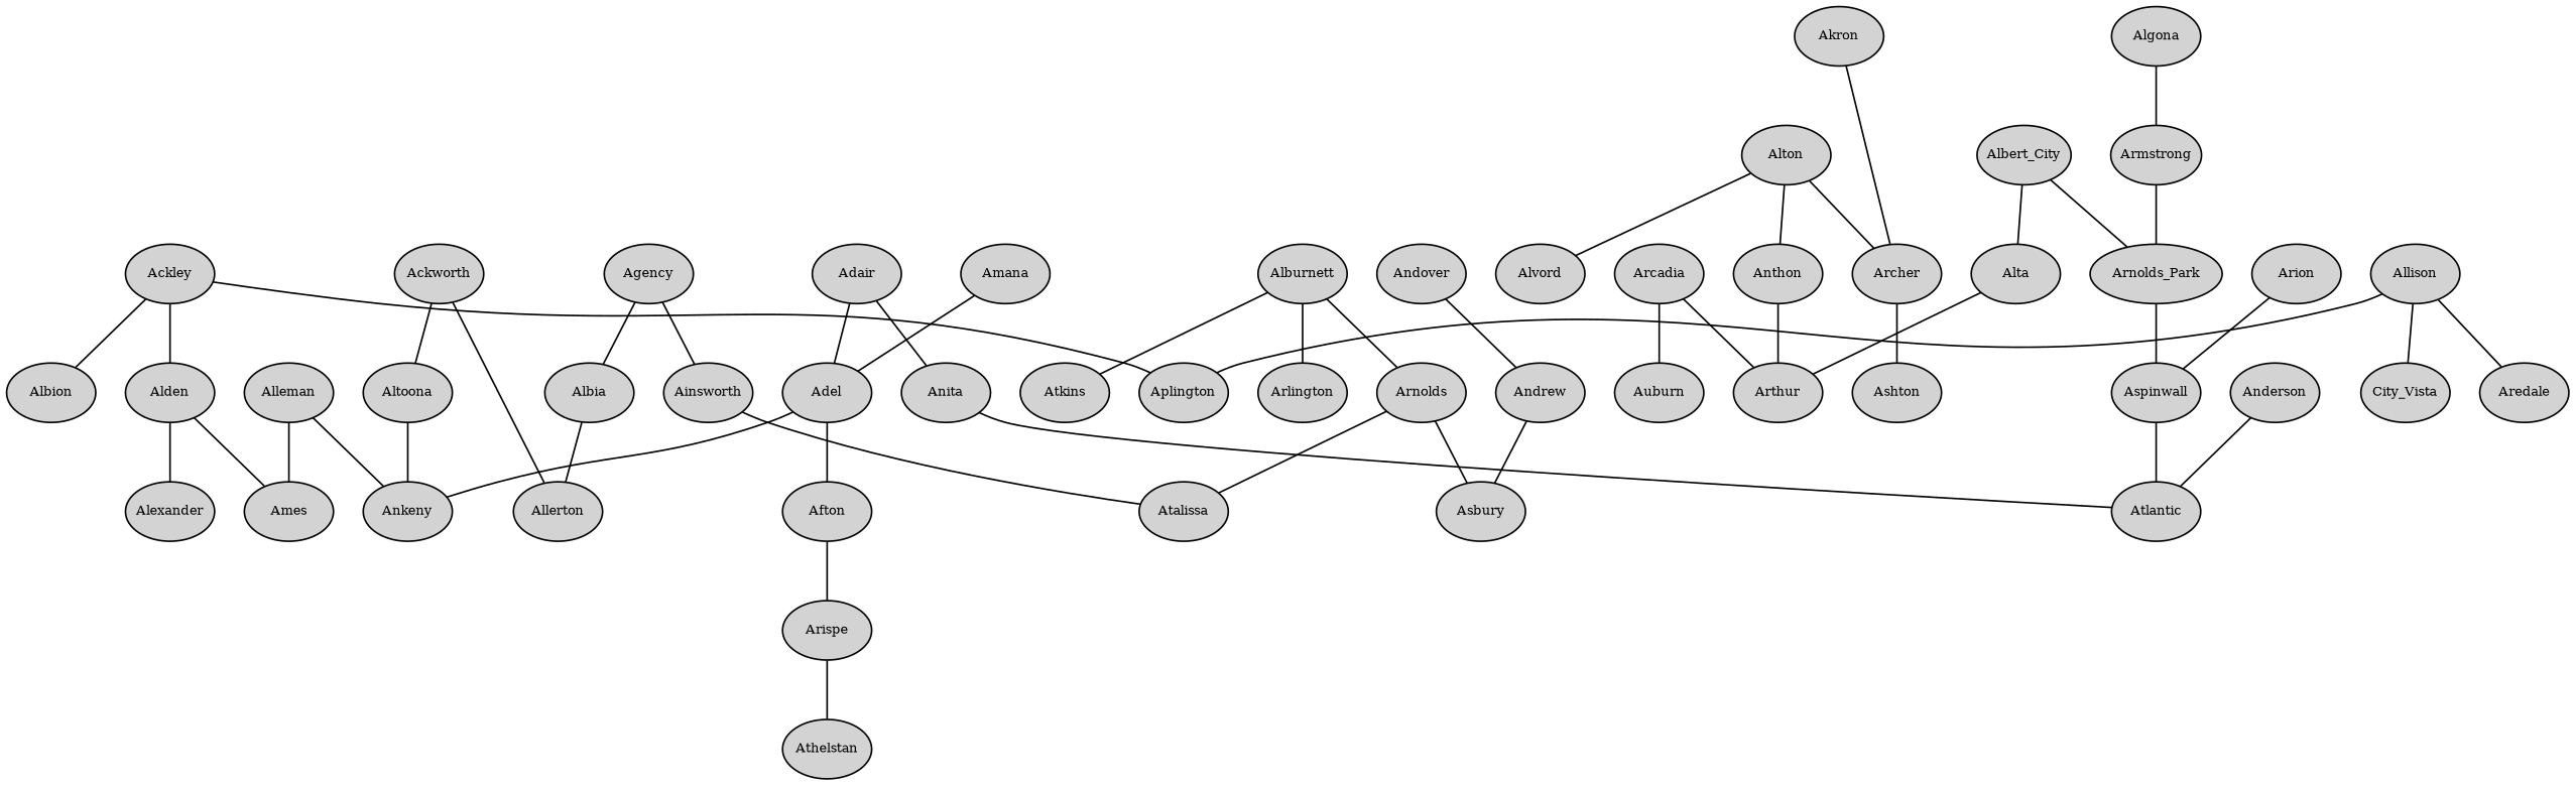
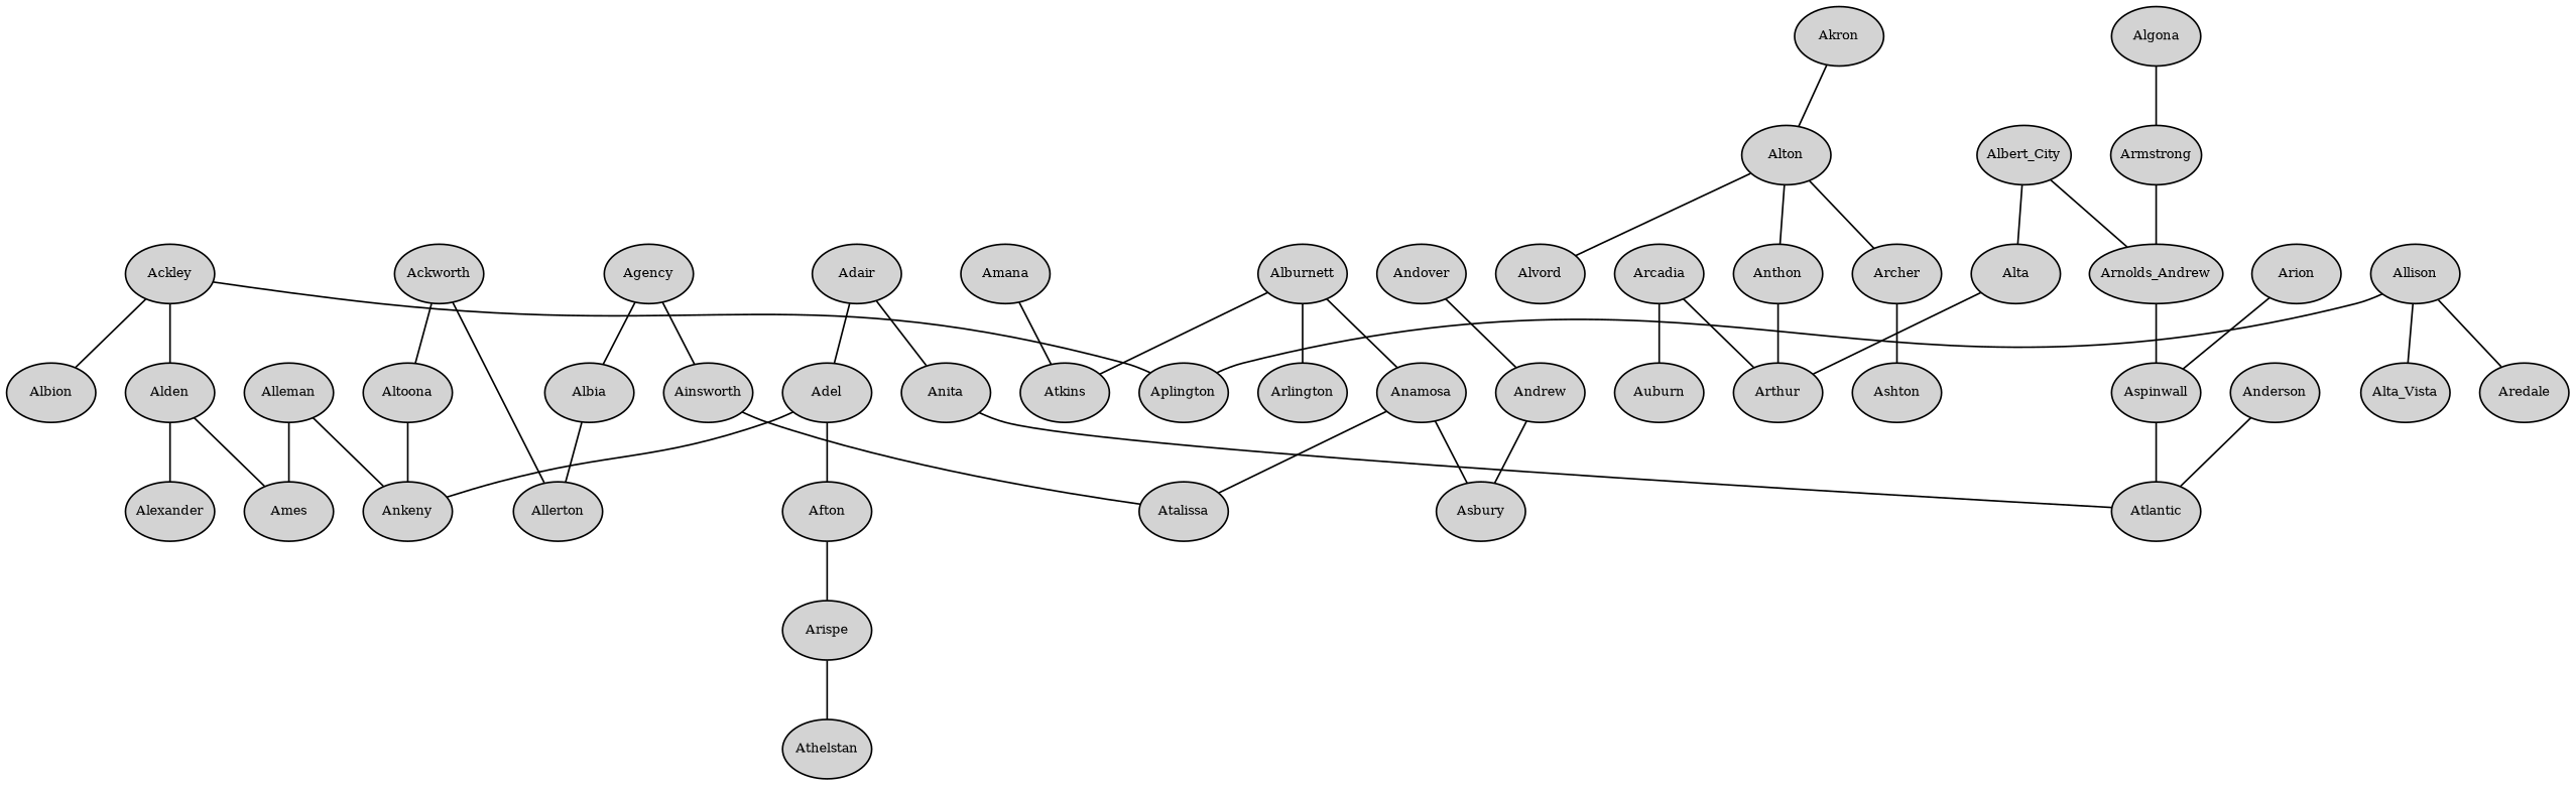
  graph {
    node [fontsize=8 margin="0.05,0.03" style=filled]
    Ackley
    Albion
    Alden
    Aplington
    Alexander
    Ames
    Ackworth
    Allerton
    Altoona
    Ankeny
    Adair
    Adel
    Anita
    Afton
    Atlantic
    Arispe
    Athelstan
    Agency
    Ainsworth
    Albia
    Atalissa
    Akron
    Alton
    Alvord
    Anthon
    Archer
    Albert_City
    Alta
-   Arnolds_Park
+   Arnolds_Park [label=Arnolds_Andrew]
    Arthur
    Aspinwall
    Alburnett
-   Anamosa [label=Arnolds]
+   Anamosa
    Arlington
    Atkins
    Asbury
    Algona
    Armstrong
    Alleman
    Allison
-   Alta_Vista [label=City_Vista]
+   Alta_Vista
    Aredale
    Ashton
    Amana
    Anderson
    Andover
    Andrew
    Arcadia
    Auburn
    Arion
    Ackley -- Albion
    Ackley -- Alden
    Ackley -- Aplington
    Alden -- Alexander
    Alden -- Ames
    Ackworth -- Allerton
    Ackworth -- Altoona
    Altoona -- Ankeny
    Adair -- Adel
    Adair -- Anita
    Adel -- Ankeny
    Adel -- Afton
    Anita -- Atlantic
    Afton -- Arispe
    Arispe -- Athelstan
    Agency -- Ainsworth
    Agency -- Albia
    Ainsworth -- Atalissa
    Albia -- Allerton
-   Akron -- Archer
+   Akron -- Alton
    Alton -- Alvord
    Alton -- Anthon
    Alton -- Archer
    Anthon -- Arthur
    Archer -- Ashton
    Albert_City -- Alta
    Albert_City -- Arnolds_Park
    Alta -- Arthur
    Arnolds_Park -- Aspinwall
    Aspinwall -- Atlantic
    Alburnett -- Anamosa
    Alburnett -- Arlington
    Alburnett -- Atkins
    Anamosa -- Atalissa
    Anamosa -- Asbury
    Algona -- Armstrong
    Armstrong -- Arnolds_Park
    Alleman -- Ames
    Alleman -- Ankeny
    Allison -- Aplington
    Allison -- Alta_Vista
    Allison -- Aredale
-   Amana -- Adel
+   Amana -- Atkins
    Anderson -- Atlantic
    Andover -- Andrew
    Andrew -- Asbury
    Arcadia -- Arthur
    Arcadia -- Auburn
    Arion -- Aspinwall
  }
